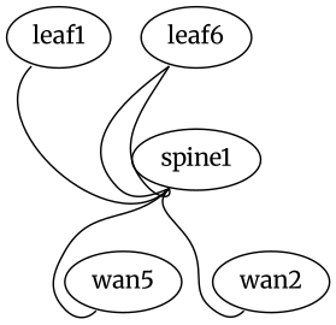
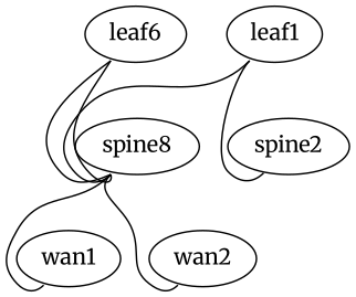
  graph {
    fontname=Merriweather
    hostidtype=hostname
    version="1:0"
    node [fontname=Merriweather]
    edge [fontname=Merriweather headport=swp1 tailport=swp51]
    leaf1
-   spine1
-   wan1 [label=wan5]
+   spine1 [label=spine8]
+   spine2
+   wan1
    wan2
    n6 [label=leaf6]
    leaf1 -- spine1
+   leaf1 -- spine2 [tailport=swp52]
    spine1 -- wan1 [headport=swp49 tailport=swp31]
    spine1 -- wan2 [headport=swp49 tailport=swp32]
    n6 -- spine1 [headport=swp2]
    n6 -- spine1 [headport=swp2 tailport=swp52]
  }
